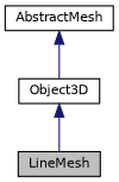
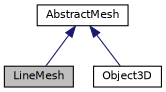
  digraph {
    node [color=black fillcolor=white fontname=Helvetica fontsize=10 shape=record style=filled]
    edge [color=midnightblue dir=back fontname=Helvetica fontsize=10 labelfontname=Helvetica labelfontsize=10 style=solid]
    n1 [fillcolor=grey75 fontcolor=black height=0.2 label=LineMesh width=0.4]
    n2 [height=0.2 label=AbstractMesh width=0.4]
    n3 [height=0.2 label=Object3D width=0.4]
-   n3 -> n1
+   n2 -> n1
    n2 -> n3
  }
